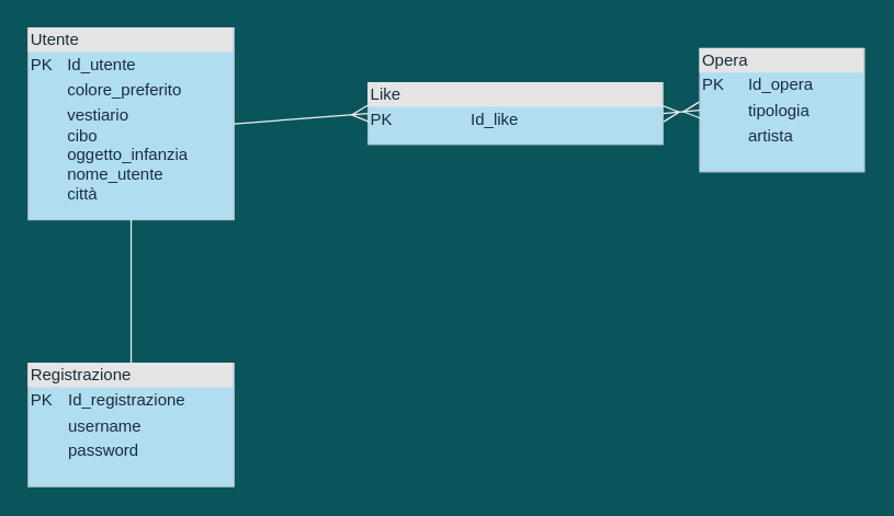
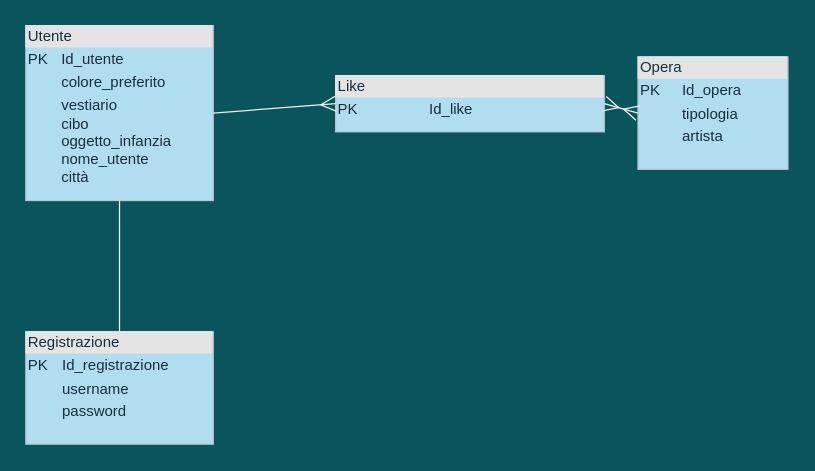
  <mxCell id="0" />
  <mxCell id="1" parent="0" />
  <mxCell id="2" value="&lt;div style=&quot;box-sizing: border-box ; width: 100% ; background: #e4e4e4 ; padding: 2px&quot;&gt;Utente&lt;/div&gt;&lt;table style=&quot;width: 100% ; font-size: 1em&quot; cellpadding=&quot;2&quot; cellspacing=&quot;0&quot;&gt;&lt;tbody&gt;&lt;tr&gt;&lt;td&gt;PK&lt;/td&gt;&lt;td&gt;Id_utente&lt;/td&gt;&lt;/tr&gt;&lt;tr&gt;&lt;td&gt;&lt;br&gt;&lt;/td&gt;&lt;td&gt;colore_preferito&lt;/td&gt;&lt;/tr&gt;&lt;tr&gt;&lt;td&gt;&lt;/td&gt;&lt;td&gt;vestiario&lt;br&gt;cibo&lt;br&gt;oggetto_infanzia&lt;br&gt;nome_utente&lt;br&gt;città&lt;/td&gt;&lt;/tr&gt;&lt;/tbody&gt;&lt;/table&gt;" style="verticalAlign=top;align=left;overflow=fill;html=1;fillColor=#B1DDF0;strokeColor=#BAC8D3;fontColor=#182E3E;" vertex="1" parent="1"><mxGeometry x="20" y="20" width="150" height="140" as="geometry" /></mxCell>
- <mxCell id="3" value="&lt;div style=&quot;box-sizing: border-box ; width: 100% ; background: #e4e4e4 ; padding: 2px&quot;&gt;Opera&lt;/div&gt;&lt;table style=&quot;width: 100% ; font-size: 1em&quot; cellpadding=&quot;2&quot; cellspacing=&quot;0&quot;&gt;&lt;tbody&gt;&lt;tr&gt;&lt;td&gt;PK&lt;/td&gt;&lt;td&gt;Id_opera&lt;/td&gt;&lt;/tr&gt;&lt;tr&gt;&lt;td&gt;&lt;br&gt;&lt;/td&gt;&lt;td&gt;tipologia&lt;/td&gt;&lt;/tr&gt;&lt;tr&gt;&lt;td&gt;&lt;/td&gt;&lt;td&gt;artista&lt;/td&gt;&lt;/tr&gt;&lt;/tbody&gt;&lt;/table&gt;" style="verticalAlign=top;align=left;overflow=fill;html=1;fillColor=#B1DDF0;strokeColor=#BAC8D3;fontColor=#182E3E;" vertex="1" parent="1"><mxGeometry x="510" y="35" width="120" height="90" as="geometry" /></mxCell>
+ <mxCell id="3" value="&lt;div style=&quot;box-sizing: border-box ; width: 100% ; background: #e4e4e4 ; padding: 2px&quot;&gt;Opera&lt;/div&gt;&lt;table style=&quot;width: 100% ; font-size: 1em&quot; cellpadding=&quot;2&quot; cellspacing=&quot;0&quot;&gt;&lt;tbody&gt;&lt;tr&gt;&lt;td&gt;PK&lt;/td&gt;&lt;td&gt;Id_opera&lt;/td&gt;&lt;/tr&gt;&lt;tr&gt;&lt;td&gt;&lt;br&gt;&lt;/td&gt;&lt;td&gt;tipologia&lt;/td&gt;&lt;/tr&gt;&lt;tr&gt;&lt;td&gt;&lt;/td&gt;&lt;td&gt;artista&lt;/td&gt;&lt;/tr&gt;&lt;/tbody&gt;&lt;/table&gt;" style="verticalAlign=top;align=left;overflow=fill;html=1;fillColor=#B1DDF0;strokeColor=#BAC8D3;fontColor=#182E3E;" vertex="1" parent="1"><mxGeometry x="510" y="45" width="120" height="90" as="geometry" /></mxCell>
  <mxCell id="4" value="&lt;div style=&quot;box-sizing: border-box ; width: 100% ; background: #e4e4e4 ; padding: 2px&quot;&gt;Registrazione&lt;/div&gt;&lt;table style=&quot;width: 100% ; font-size: 1em&quot; cellpadding=&quot;2&quot; cellspacing=&quot;0&quot;&gt;&lt;tbody&gt;&lt;tr&gt;&lt;td&gt;PK&lt;/td&gt;&lt;td&gt;Id_registrazione&lt;/td&gt;&lt;/tr&gt;&lt;tr&gt;&lt;td&gt;&lt;br&gt;&lt;/td&gt;&lt;td&gt;username&lt;/td&gt;&lt;/tr&gt;&lt;tr&gt;&lt;td&gt;&lt;/td&gt;&lt;td&gt;password&lt;/td&gt;&lt;/tr&gt;&lt;/tbody&gt;&lt;/table&gt;" style="verticalAlign=top;align=left;overflow=fill;html=1;fillColor=#B1DDF0;strokeColor=#BAC8D3;fontColor=#182E3E;" vertex="1" parent="1"><mxGeometry x="20" y="265" width="150" height="90" as="geometry" /></mxCell>
  <mxCell id="5" value="&lt;div style=&quot;box-sizing: border-box ; width: 100% ; background: #e4e4e4 ; padding: 2px&quot;&gt;Like&lt;/div&gt;&lt;table style=&quot;width: 100% ; font-size: 1em&quot; cellpadding=&quot;2&quot; cellspacing=&quot;0&quot;&gt;&lt;tbody&gt;&lt;tr&gt;&lt;td&gt;PK&lt;/td&gt;&lt;td&gt;Id_like&lt;/td&gt;&lt;/tr&gt;&lt;tr&gt;&lt;td&gt;&lt;br&gt;&lt;/td&gt;&lt;td&gt;&lt;br&gt;&lt;/td&gt;&lt;/tr&gt;&lt;tr&gt;&lt;td&gt;&lt;/td&gt;&lt;td&gt;&lt;br&gt;&lt;/td&gt;&lt;/tr&gt;&lt;/tbody&gt;&lt;/table&gt;" style="verticalAlign=top;align=left;overflow=fill;html=1;fillColor=#B1DDF0;strokeColor=#BAC8D3;fontColor=#182E3E;" vertex="1" parent="1"><mxGeometry x="268" y="60" width="215" height="45" as="geometry" /></mxCell>
  <mxCell id="6" value="" style="endArrow=ERmany;endFill=0;endSize=10;html=1;startSize=10;exitX=1;exitY=0.5;exitDx=0;exitDy=0;entryX=0;entryY=0.5;entryDx=0;entryDy=0;strokeColor=#EEEEEE;fontColor=#FFFFFF;labelBackgroundColor=#09555B;" edge="1" parent="1" source="2" target="5"><mxGeometry width="160" relative="1" as="geometry"><mxPoint x="230" y="195" as="sourcePoint" /><mxPoint x="240" y="90" as="targetPoint" /></mxGeometry></mxCell>
  <mxCell id="7" value="" style="endArrow=ERmany;endFill=0;endSize=10;html=1;exitX=0;exitY=0.5;exitDx=0;exitDy=0;startArrow=ERmany;startFill=0;startSize=10;entryX=1;entryY=0.5;entryDx=0;entryDy=0;strokeColor=#EEEEEE;fontColor=#FFFFFF;labelBackgroundColor=#09555B;" edge="1" parent="1" source="3" target="5"><mxGeometry width="160" relative="1" as="geometry"><mxPoint x="550" y="255" as="sourcePoint" /><mxPoint x="430" y="90" as="targetPoint" /></mxGeometry></mxCell>
  <mxCell id="8" value="" style="endArrow=none;endFill=0;endSize=12;html=1;exitX=0.5;exitY=0;exitDx=0;exitDy=0;entryX=0.5;entryY=1;entryDx=0;entryDy=0;strokeColor=#EEEEEE;fontColor=#FFFFFF;labelBackgroundColor=#09555B;" edge="1" parent="1" source="4" target="2"><mxGeometry width="160" relative="1" as="geometry"><mxPoint x="310" y="235" as="sourcePoint" /><mxPoint x="470" y="235" as="targetPoint" /></mxGeometry></mxCell>
